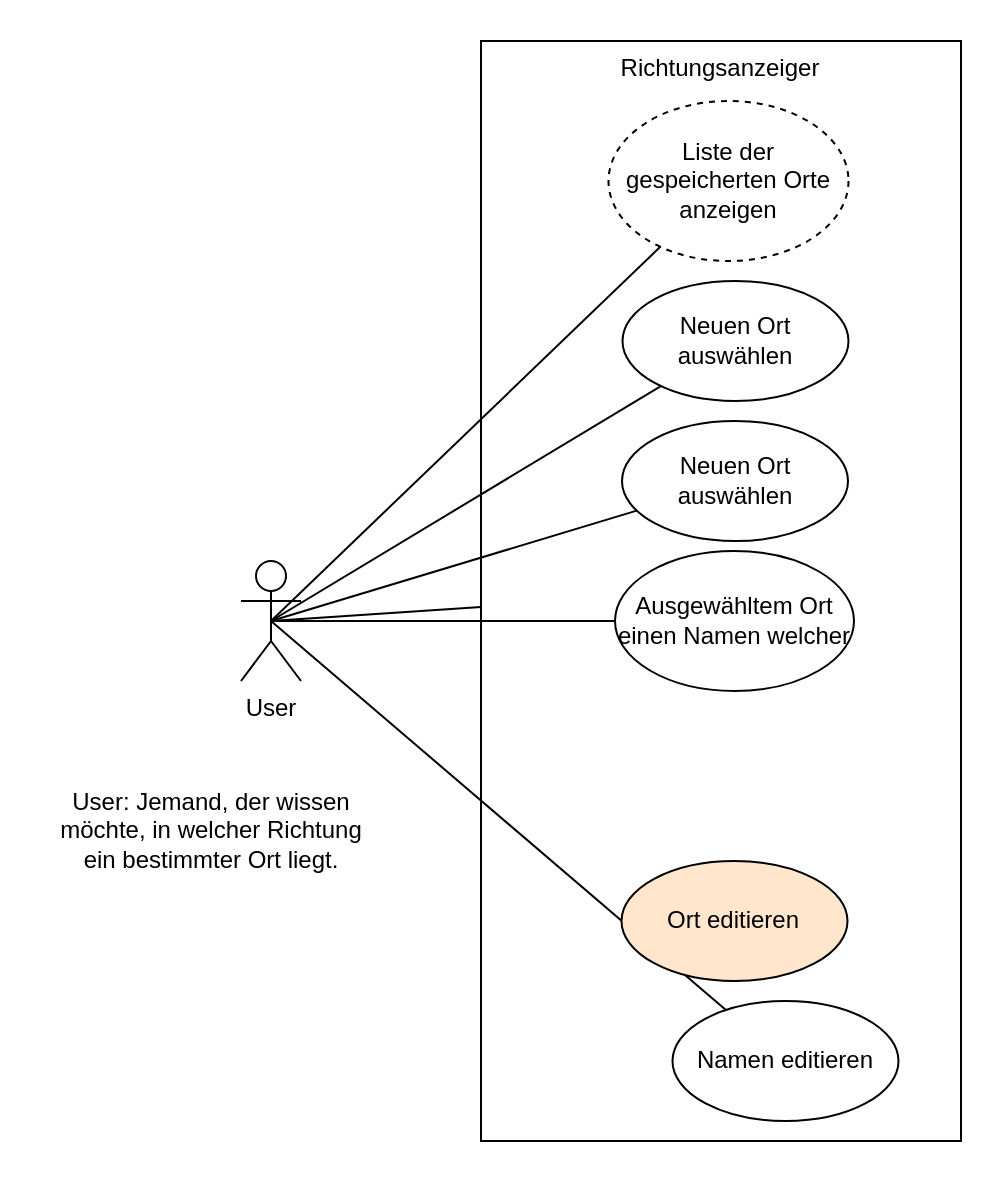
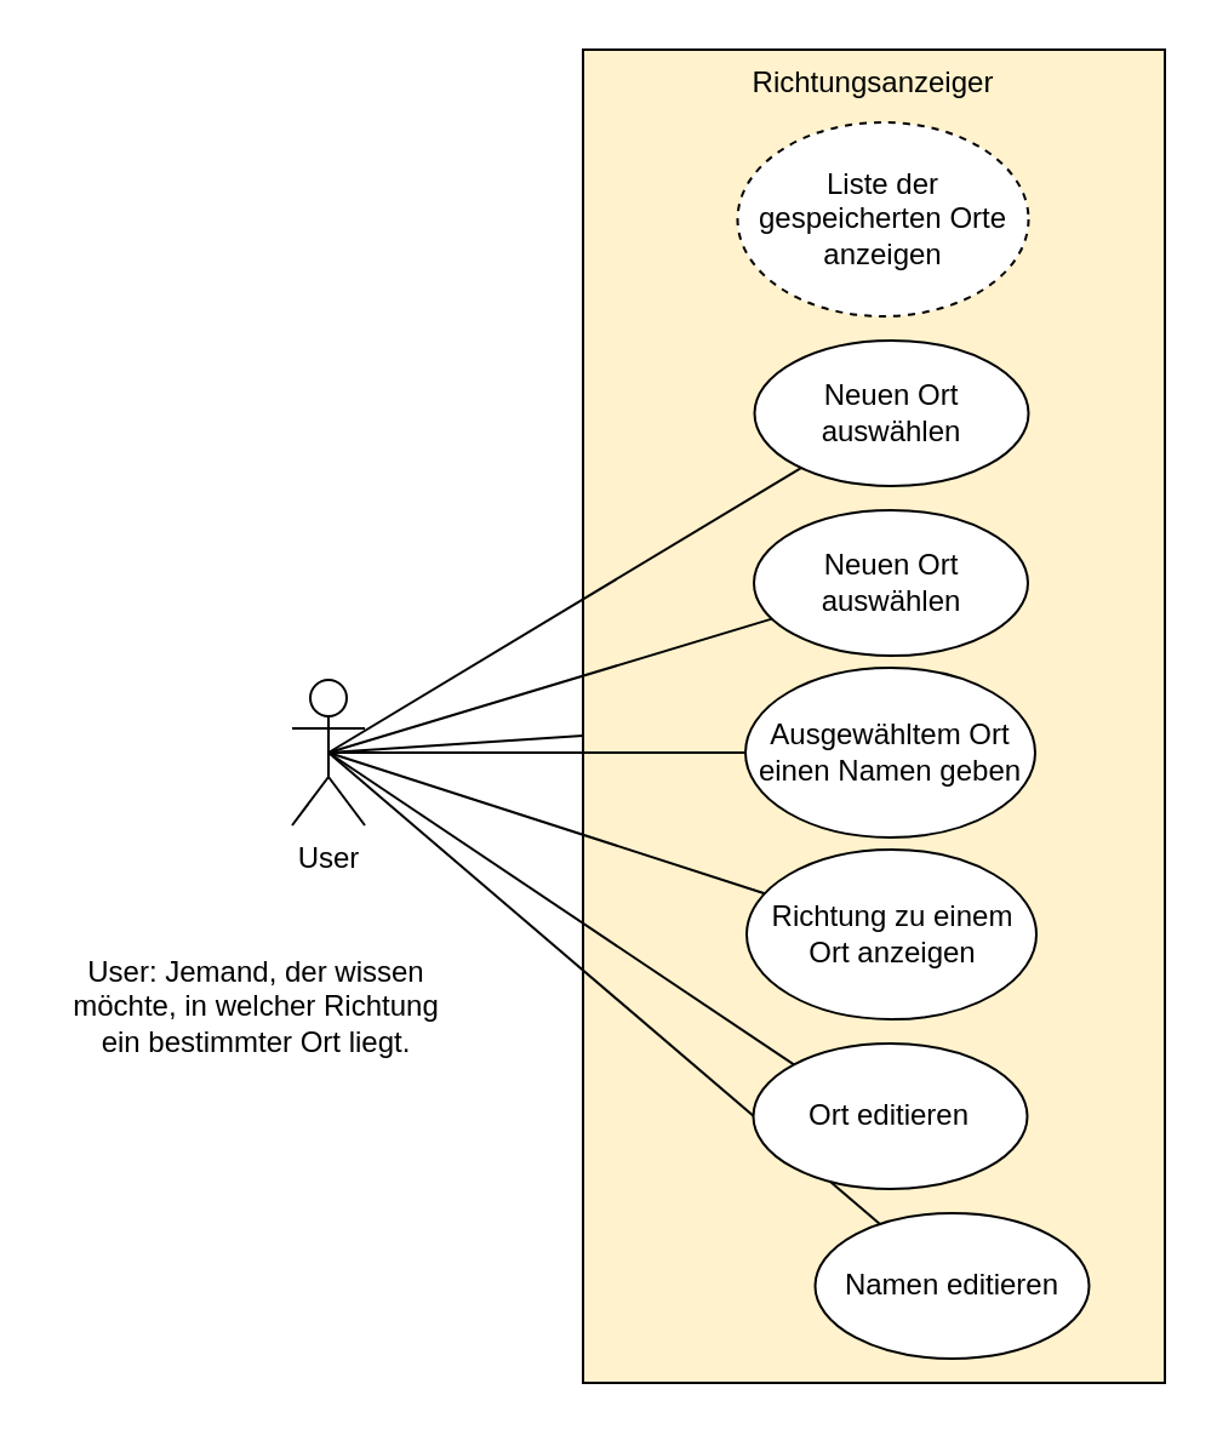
  <mxCell id="0" />
  <mxCell id="1" parent="0" />
- <mxCell id="2" value="Richtungsanzeiger" style="rounded=0;whiteSpace=wrap;html=1;verticalAlign=top;" vertex="1" parent="1"><mxGeometry x="240" y="20" width="240" height="550" as="geometry" /></mxCell>
+ <mxCell id="2" value="Richtungsanzeiger" style="rounded=0;whiteSpace=wrap;html=1;verticalAlign=top;fillColor=#fff2cc;" vertex="1" parent="1"><mxGeometry x="240" y="20" width="240" height="550" as="geometry" /></mxCell>
  <mxCell id="3" style="rounded=0;orthogonalLoop=1;jettySize=auto;html=1;exitX=0.5;exitY=0.5;exitDx=0;exitDy=0;exitPerimeter=0;endArrow=none;endFill=0;" edge="1" parent="1" source="10" target="2"><mxGeometry relative="1" as="geometry" /></mxCell>
  <mxCell id="4" style="edgeStyle=none;rounded=0;orthogonalLoop=1;jettySize=auto;html=1;exitX=0.5;exitY=0.5;exitDx=0;exitDy=0;exitPerimeter=0;endArrow=none;endFill=0;" edge="1" parent="1" source="10" target="15"><mxGeometry relative="1" as="geometry" /></mxCell>
  <mxCell id="5" style="edgeStyle=none;rounded=0;orthogonalLoop=1;jettySize=auto;html=1;exitX=0.5;exitY=0.5;exitDx=0;exitDy=0;exitPerimeter=0;entryX=0;entryY=0.5;entryDx=0;entryDy=0;endArrow=none;endFill=0;" edge="1" parent="1" source="10" target="14"><mxGeometry relative="1" as="geometry" /></mxCell>
- <mxCell id="7" style="edgeStyle=none;rounded=0;orthogonalLoop=1;jettySize=auto;html=1;exitX=0.5;exitY=0.5;exitDx=0;exitDy=0;exitPerimeter=0;endArrow=none;endFill=0;" edge="1" parent="1" source="10" target="12"><mxGeometry relative="1" as="geometry" /></mxCell>
+ <mxCell id="6" style="edgeStyle=none;rounded=0;orthogonalLoop=1;jettySize=auto;html=1;exitX=0.5;exitY=0.5;exitDx=0;exitDy=0;exitPerimeter=0;endArrow=none;endFill=0;" edge="1" parent="1" source="10" target="16"><mxGeometry relative="1" as="geometry" /></mxCell>
+ <mxCell id="7" style="edgeStyle=none;rounded=0;orthogonalLoop=1;jettySize=auto;html=1;exitX=0.5;exitY=0.5;exitDx=0;exitDy=0;exitPerimeter=0;entryX=0;entryY=0;entryDx=0;entryDy=0;endArrow=none;endFill=0;" edge="1" parent="1" source="10" target="17"><mxGeometry relative="1" as="geometry" /></mxCell>
  <mxCell id="8" style="edgeStyle=none;rounded=0;orthogonalLoop=1;jettySize=auto;html=1;exitX=0.5;exitY=0.5;exitDx=0;exitDy=0;exitPerimeter=0;endArrow=none;endFill=0;" edge="1" parent="1" source="10" target="18"><mxGeometry relative="1" as="geometry" /></mxCell>
  <mxCell id="9" style="edgeStyle=none;rounded=0;orthogonalLoop=1;jettySize=auto;html=1;exitX=0.5;exitY=0.5;exitDx=0;exitDy=0;exitPerimeter=0;endArrow=none;endFill=0;" edge="1" parent="1" source="10" target="13"><mxGeometry relative="1" as="geometry" /></mxCell>
  <mxCell id="10" value="User" style="shape=umlActor;verticalLabelPosition=bottom;verticalAlign=top;html=1;outlineConnect=0;" vertex="1" parent="1"><mxGeometry x="120" y="280" width="30" height="60" as="geometry" /></mxCell>
  <mxCell id="11" value="User: Jemand, der wissen &lt;br&gt;möchte, in welcher Richtung &lt;br&gt;ein bestimmter Ort liegt." style="text;html=1;align=center;verticalAlign=middle;resizable=0;points=[];autosize=1;" vertex="1" parent="1"><mxGeometry x="20" y="390" width="170" height="50" as="geometry" /></mxCell>
  <mxCell id="12" value="Liste der gespeicherten Orte anzeigen" style="ellipse;whiteSpace=wrap;html=1;dashed=1;" vertex="1" parent="1"><mxGeometry x="303.75" y="50" width="120" height="80" as="geometry" /></mxCell>
  <mxCell id="13" value="Neuen Ort auswählen" style="ellipse;whiteSpace=wrap;html=1;" vertex="1" parent="1"><mxGeometry x="310.75" y="140" width="113" height="60" as="geometry" /></mxCell>
- <mxCell id="14" value="&lt;div&gt;Ausgewähltem Ort einen Namen welcher&lt;/div&gt;" style="ellipse;whiteSpace=wrap;html=1;" vertex="1" parent="1"><mxGeometry x="307" y="275" width="119.5" height="70" as="geometry" /></mxCell>
+ <mxCell id="14" value="&lt;div&gt;Ausgewähltem Ort einen Namen geben&lt;/div&gt;" style="ellipse;whiteSpace=wrap;html=1;" vertex="1" parent="1"><mxGeometry x="307" y="275" width="119.5" height="70" as="geometry" /></mxCell>
  <mxCell id="15" value="Neuen Ort auswählen" style="ellipse;whiteSpace=wrap;html=1;" vertex="1" parent="1"><mxGeometry x="310.5" y="210" width="113" height="60" as="geometry" /></mxCell>
- <mxCell id="17" value="Ort editieren" style="ellipse;whiteSpace=wrap;html=1;fillColor=#ffe6cc;" vertex="1" parent="1"><mxGeometry x="310.25" y="430" width="113" height="60" as="geometry" /></mxCell>
+ <mxCell id="16" value="Richtung zu einem Ort anzeigen" style="ellipse;whiteSpace=wrap;html=1;" vertex="1" parent="1"><mxGeometry x="307.5" y="350" width="119.5" height="70" as="geometry" /></mxCell>
+ <mxCell id="17" value="Ort editieren" style="ellipse;whiteSpace=wrap;html=1;" vertex="1" parent="1"><mxGeometry x="310.25" y="430" width="113" height="60" as="geometry" /></mxCell>
  <mxCell id="18" value="Namen editieren" style="ellipse;whiteSpace=wrap;html=1;" vertex="1" parent="1"><mxGeometry x="335.75" y="500" width="113" height="60" as="geometry" /></mxCell>
  <mxCell id="19" style="edgeStyle=orthogonalEdgeStyle;rounded=0;orthogonalLoop=1;jettySize=auto;html=1;exitX=0.5;exitY=1;exitDx=0;exitDy=0;" edge="1" parent="1" source="2" target="2"><mxGeometry relative="1" as="geometry" /></mxCell>
